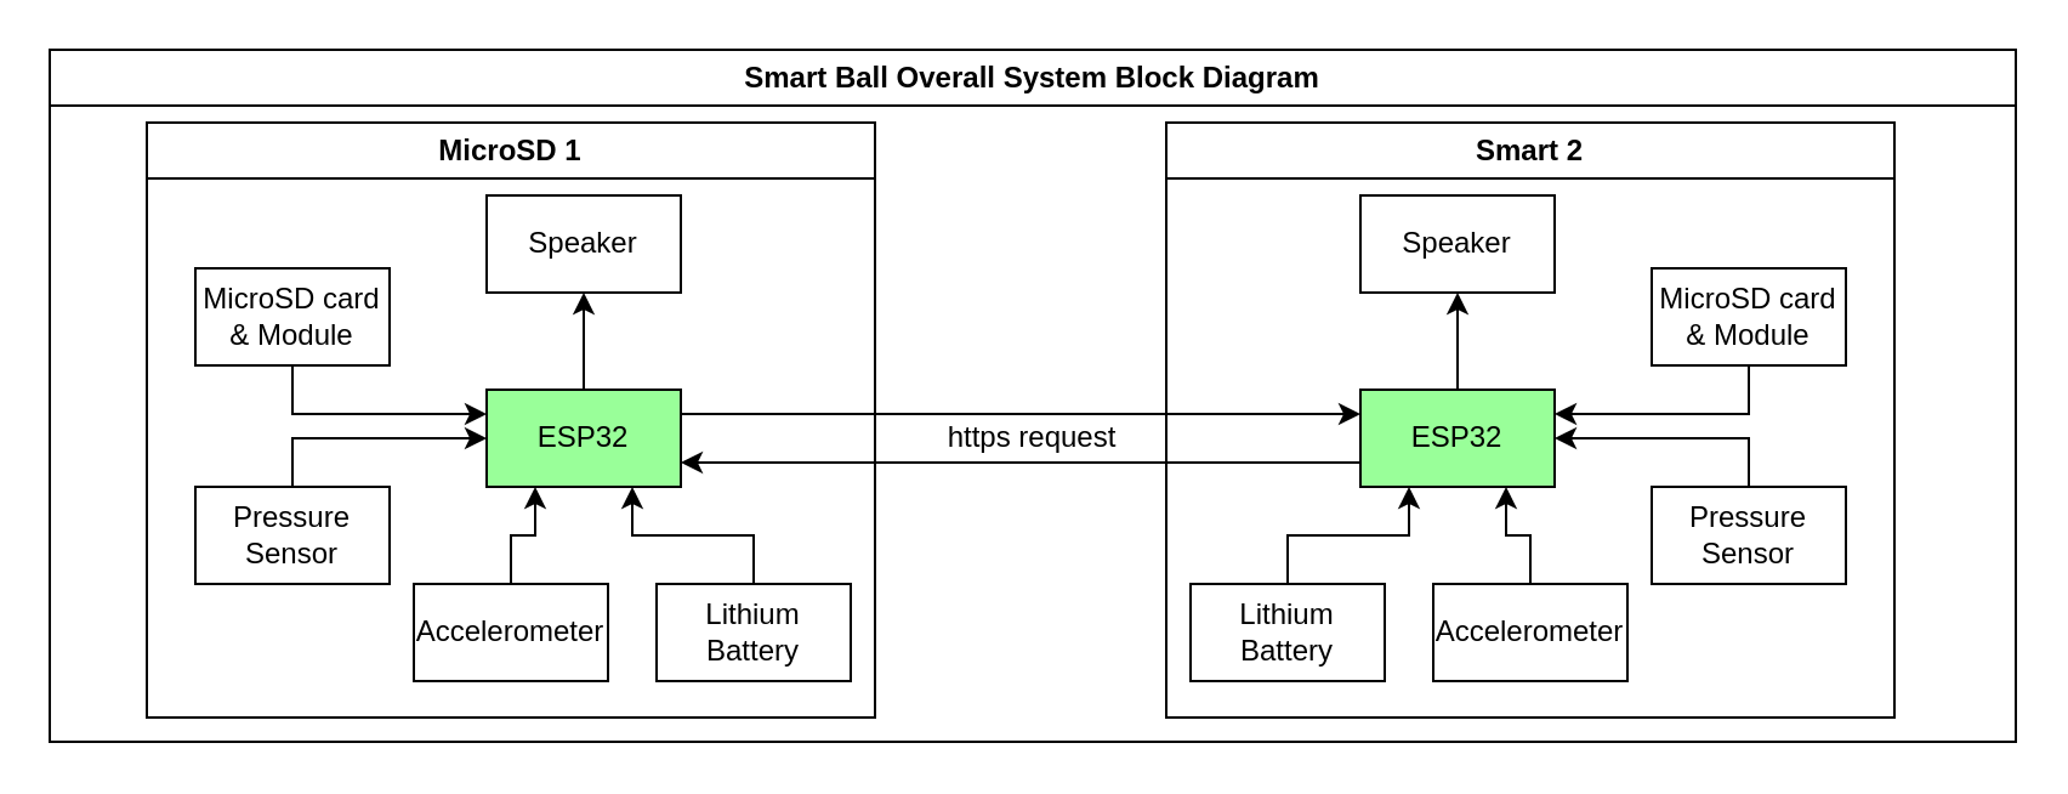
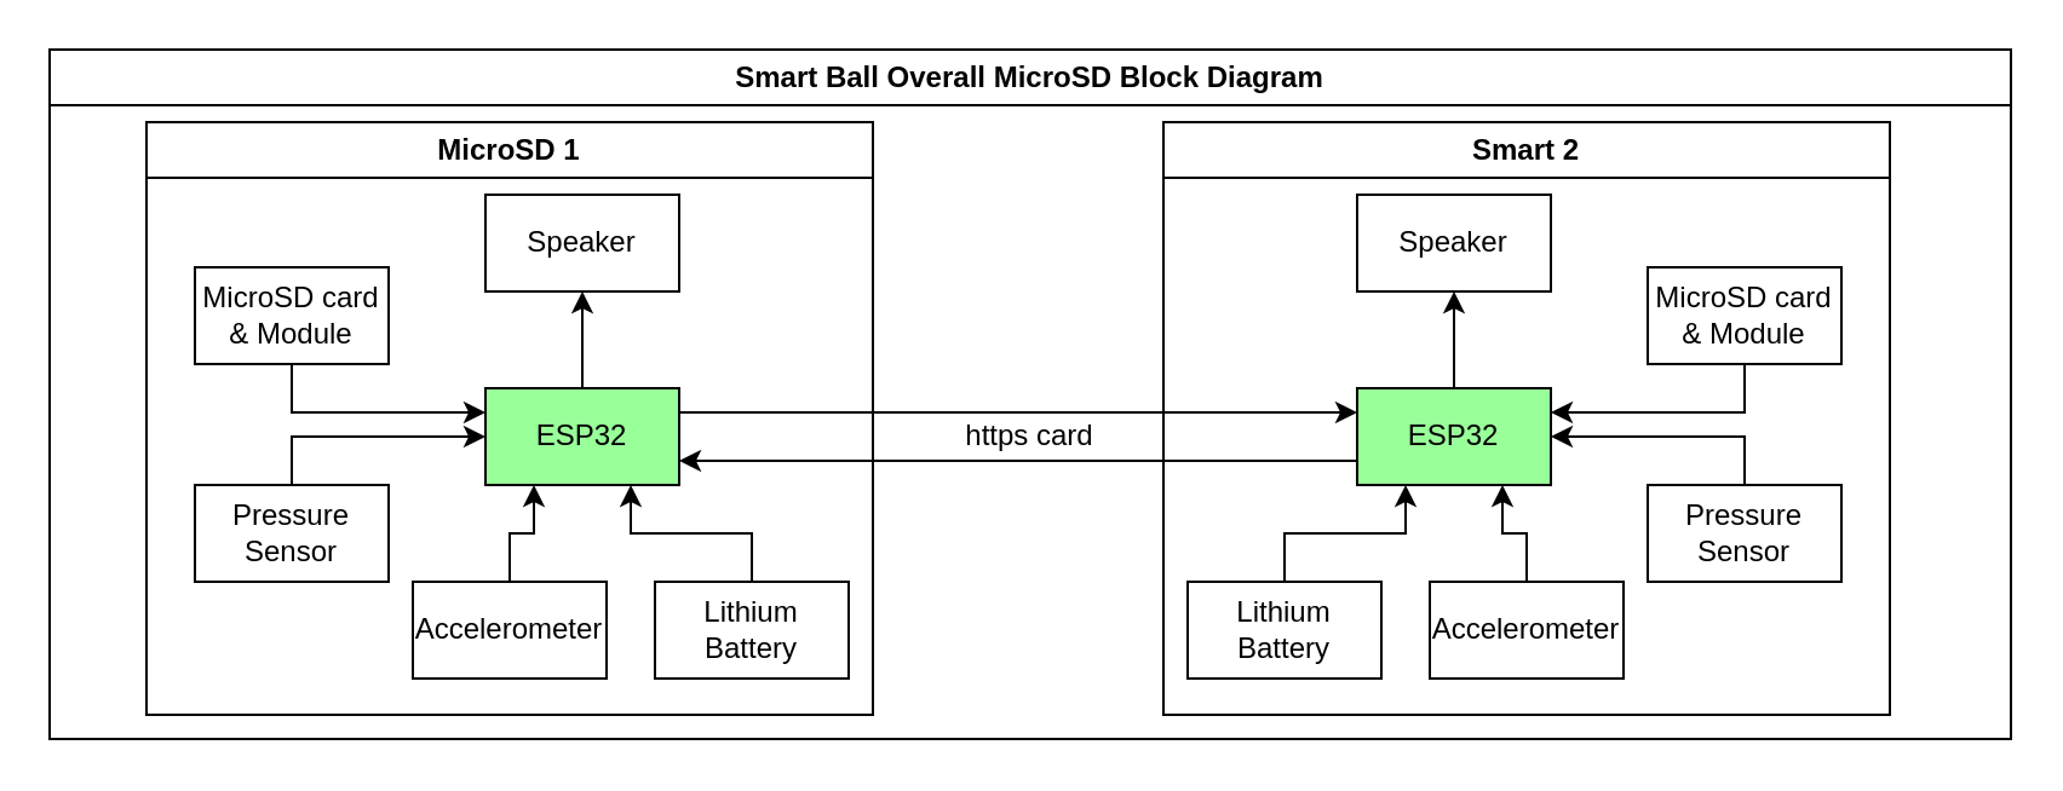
  <mxCell id="0" />
  <mxCell id="1" parent="0" />
  <mxCell id="2" style="edgeStyle=orthogonalEdgeStyle;rounded=0;orthogonalLoop=1;jettySize=auto;html=1;exitX=1;exitY=0.25;exitDx=0;exitDy=0;entryX=0;entryY=0.25;entryDx=0;entryDy=0;" parent="1" source="4" target="10" edge="1"><mxGeometry relative="1" as="geometry" /></mxCell>
  <mxCell id="3" style="edgeStyle=orthogonalEdgeStyle;rounded=0;orthogonalLoop=1;jettySize=auto;html=1;exitX=0.5;exitY=0;exitDx=0;exitDy=0;entryX=0.5;entryY=1;entryDx=0;entryDy=0;" parent="1" source="4" target="7" edge="1"><mxGeometry relative="1" as="geometry" /></mxCell>
  <mxCell id="4" value="ESP32" style="rounded=0;whiteSpace=wrap;html=1;fillColor=#99FF99;" parent="1" vertex="1"><mxGeometry x="200" y="160" width="80" height="40" as="geometry" /></mxCell>
  <mxCell id="5" style="edgeStyle=orthogonalEdgeStyle;rounded=0;orthogonalLoop=1;jettySize=auto;html=1;exitX=0.5;exitY=0;exitDx=0;exitDy=0;entryX=0;entryY=0.5;entryDx=0;entryDy=0;" parent="1" source="6" target="4" edge="1"><mxGeometry relative="1" as="geometry" /></mxCell>
  <mxCell id="6" value="Pressure Sensor" style="rounded=0;whiteSpace=wrap;html=1;" parent="1" vertex="1"><mxGeometry x="80" y="200" width="80" height="40" as="geometry" /></mxCell>
  <mxCell id="7" value="Speaker" style="rounded=0;whiteSpace=wrap;html=1;" parent="1" vertex="1"><mxGeometry x="200" y="80" width="80" height="40" as="geometry" /></mxCell>
  <mxCell id="8" style="edgeStyle=orthogonalEdgeStyle;rounded=0;orthogonalLoop=1;jettySize=auto;html=1;exitX=0;exitY=0.75;exitDx=0;exitDy=0;entryX=1;entryY=0.75;entryDx=0;entryDy=0;" parent="1" source="10" target="4" edge="1"><mxGeometry relative="1" as="geometry" /></mxCell>
  <mxCell id="9" style="edgeStyle=orthogonalEdgeStyle;rounded=0;orthogonalLoop=1;jettySize=auto;html=1;exitX=0.5;exitY=0;exitDx=0;exitDy=0;entryX=0.5;entryY=1;entryDx=0;entryDy=0;" parent="1" source="10" target="15" edge="1"><mxGeometry relative="1" as="geometry" /></mxCell>
  <mxCell id="10" value="ESP32" style="rounded=0;whiteSpace=wrap;html=1;fillColor=#99FF99;" parent="1" vertex="1"><mxGeometry x="560" y="160" width="80" height="40" as="geometry" /></mxCell>
  <mxCell id="11" style="edgeStyle=orthogonalEdgeStyle;rounded=0;orthogonalLoop=1;jettySize=auto;html=1;exitX=0.5;exitY=1;exitDx=0;exitDy=0;entryX=0;entryY=0.25;entryDx=0;entryDy=0;" parent="1" source="12" target="4" edge="1"><mxGeometry relative="1" as="geometry" /></mxCell>
  <mxCell id="12" value="MicroSD card &amp;amp; Module" style="rounded=0;whiteSpace=wrap;html=1;" parent="1" vertex="1"><mxGeometry x="80" y="110" width="80" height="40" as="geometry" /></mxCell>
  <mxCell id="13" style="edgeStyle=orthogonalEdgeStyle;rounded=0;orthogonalLoop=1;jettySize=auto;html=1;exitX=0.5;exitY=1;exitDx=0;exitDy=0;entryX=1;entryY=0.25;entryDx=0;entryDy=0;" parent="1" source="14" target="10" edge="1"><mxGeometry relative="1" as="geometry" /></mxCell>
  <mxCell id="14" value="MicroSD card &amp;amp; Module" style="rounded=0;whiteSpace=wrap;html=1;" parent="1" vertex="1"><mxGeometry x="680" y="110" width="80" height="40" as="geometry" /></mxCell>
  <mxCell id="15" value="Speaker" style="rounded=0;whiteSpace=wrap;html=1;" parent="1" vertex="1"><mxGeometry x="560" y="80" width="80" height="40" as="geometry" /></mxCell>
  <mxCell id="16" style="edgeStyle=orthogonalEdgeStyle;rounded=0;orthogonalLoop=1;jettySize=auto;html=1;exitX=0.5;exitY=0;exitDx=0;exitDy=0;entryX=1;entryY=0.5;entryDx=0;entryDy=0;" parent="1" source="17" target="10" edge="1"><mxGeometry relative="1" as="geometry" /></mxCell>
  <mxCell id="17" value="Pressure Sensor" style="rounded=0;whiteSpace=wrap;html=1;" parent="1" vertex="1"><mxGeometry x="680" y="200" width="80" height="40" as="geometry" /></mxCell>
- <mxCell id="18" value="Smart Ball Overall System Block Diagram" style="swimlane;whiteSpace=wrap;html=1;" parent="1" vertex="1"><mxGeometry x="20" y="20" width="810" height="285" as="geometry" /></mxCell>
- <mxCell id="19" value="https request" style="text;html=1;align=center;verticalAlign=middle;whiteSpace=wrap;rounded=0;" parent="18" vertex="1"><mxGeometry x="340" y="145" width="130" height="30" as="geometry" /></mxCell>
+ <mxCell id="18" value="Smart Ball Overall MicroSD Block Diagram" style="swimlane;whiteSpace=wrap;html=1;" parent="1" vertex="1"><mxGeometry x="20" y="20" width="810" height="285" as="geometry" /></mxCell>
+ <mxCell id="19" value="https card" style="text;html=1;align=center;verticalAlign=middle;whiteSpace=wrap;rounded=0;" parent="18" vertex="1"><mxGeometry x="340" y="145" width="130" height="30" as="geometry" /></mxCell>
  <mxCell id="20" value="MicroSD 1" style="swimlane;whiteSpace=wrap;html=1;" parent="18" vertex="1"><mxGeometry x="40" y="30" width="300" height="245" as="geometry" /></mxCell>
  <mxCell id="21" value="Accelerometer" style="rounded=0;whiteSpace=wrap;html=1;" parent="20" vertex="1"><mxGeometry x="110" y="190" width="80" height="40" as="geometry" /></mxCell>
  <mxCell id="22" value="Lithium Battery" style="rounded=0;whiteSpace=wrap;html=1;" vertex="1" parent="20"><mxGeometry x="210" y="190" width="80" height="40" as="geometry" /></mxCell>
  <mxCell id="23" value="Smart 2" style="swimlane;whiteSpace=wrap;html=1;" parent="18" vertex="1"><mxGeometry x="460" y="30" width="300" height="245" as="geometry" /></mxCell>
  <mxCell id="24" value="Lithium Battery" style="rounded=0;whiteSpace=wrap;html=1;" vertex="1" parent="23"><mxGeometry x="10" y="190" width="80" height="40" as="geometry" /></mxCell>
  <mxCell id="25" value="Accelerometer" style="rounded=0;whiteSpace=wrap;html=1;" parent="23" vertex="1"><mxGeometry x="110" y="190" width="80" height="40" as="geometry" /></mxCell>
  <mxCell id="26" style="edgeStyle=orthogonalEdgeStyle;rounded=0;orthogonalLoop=1;jettySize=auto;html=1;exitX=0.5;exitY=0;exitDx=0;exitDy=0;entryX=0.25;entryY=1;entryDx=0;entryDy=0;" edge="1" parent="1" source="21" target="4"><mxGeometry relative="1" as="geometry" /></mxCell>
  <mxCell id="27" style="edgeStyle=orthogonalEdgeStyle;rounded=0;orthogonalLoop=1;jettySize=auto;html=1;entryX=0.75;entryY=1;entryDx=0;entryDy=0;" edge="1" parent="1" source="22" target="4"><mxGeometry relative="1" as="geometry" /></mxCell>
  <mxCell id="28" style="edgeStyle=orthogonalEdgeStyle;rounded=0;orthogonalLoop=1;jettySize=auto;html=1;exitX=0.5;exitY=0;exitDx=0;exitDy=0;entryX=0.75;entryY=1;entryDx=0;entryDy=0;" edge="1" parent="1" source="25" target="10"><mxGeometry relative="1" as="geometry" /></mxCell>
  <mxCell id="29" style="edgeStyle=orthogonalEdgeStyle;rounded=0;orthogonalLoop=1;jettySize=auto;html=1;entryX=0.25;entryY=1;entryDx=0;entryDy=0;" edge="1" parent="1" source="24" target="10"><mxGeometry relative="1" as="geometry" /></mxCell>
